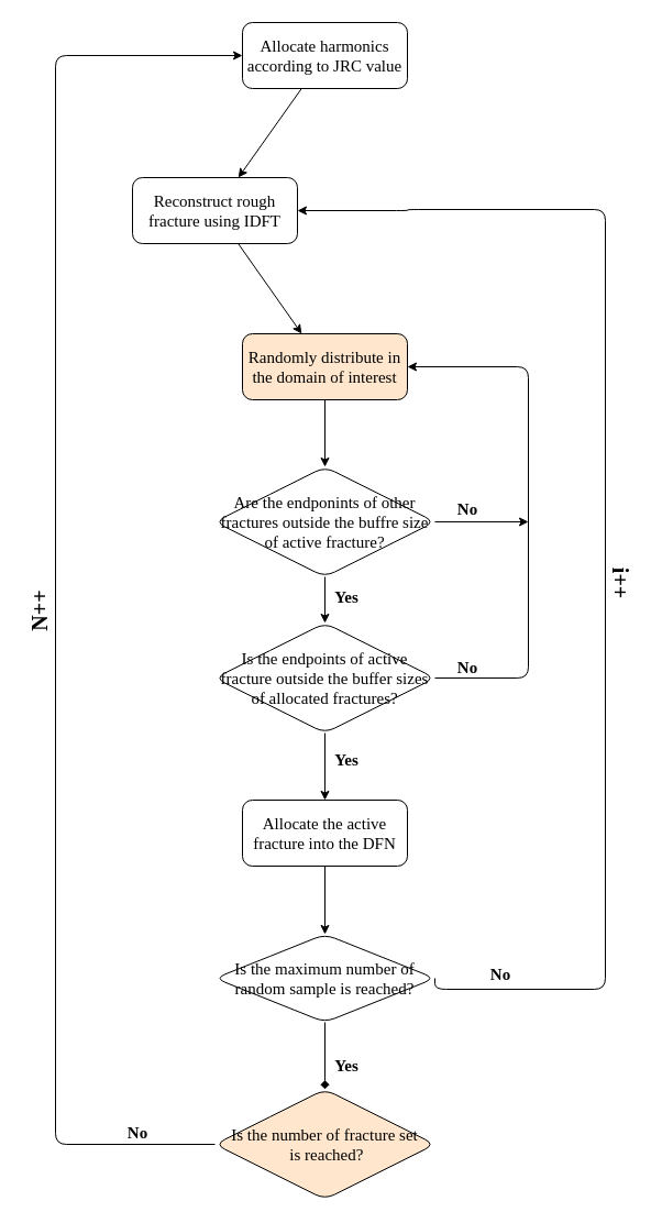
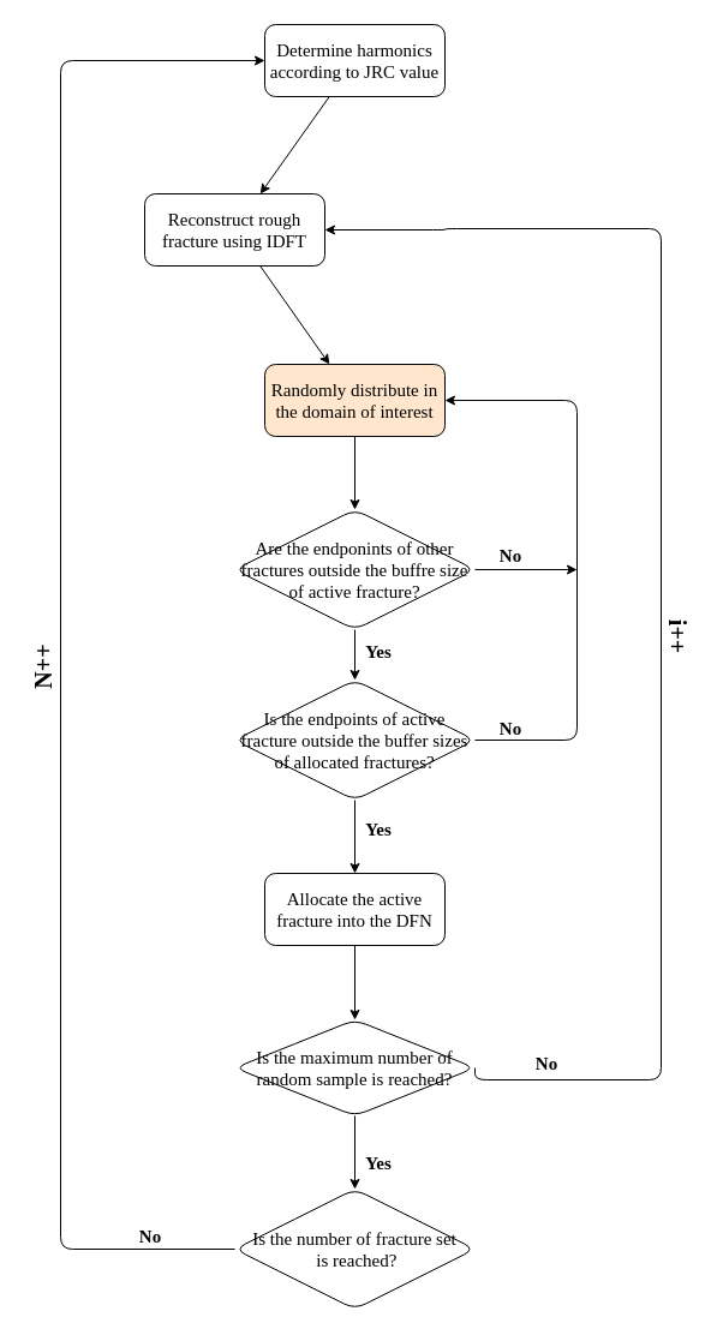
  <mxCell id="0" />
  <mxCell id="1" parent="0" />
  <mxCell id="2" value="" style="edgeStyle=none;html=1;fontFamily=Verdana;spacing=2;" edge="1" parent="1" source="3" target="5"><mxGeometry relative="1" as="geometry" /></mxCell>
- <mxCell id="3" value="Allocate harmonics according to JRC value" style="rounded=1;whiteSpace=wrap;html=1;fontFamily=Times New Roman;spacing=2;fontSize=15;" vertex="1" parent="1"><mxGeometry x="220" y="20" width="150" height="60" as="geometry" /></mxCell>
+ <mxCell id="3" value="Determine harmonics according to JRC value" style="rounded=1;whiteSpace=wrap;html=1;fontFamily=Times New Roman;spacing=2;fontSize=15;" vertex="1" parent="1"><mxGeometry x="220" y="20" width="150" height="60" as="geometry" /></mxCell>
  <mxCell id="4" value="" style="edgeStyle=none;html=1;fontFamily=Verdana;spacing=2;" edge="1" parent="1" source="5" target="7"><mxGeometry relative="1" as="geometry" /></mxCell>
  <mxCell id="5" value="Reconstruct rough fracture using IDFT" style="whiteSpace=wrap;html=1;rounded=1;fontFamily=Times New Roman;spacing=2;fontSize=15;" vertex="1" parent="1"><mxGeometry x="120" y="161" width="150" height="60" as="geometry" /></mxCell>
  <mxCell id="6" value="" style="edgeStyle=none;html=1;fontFamily=Verdana;spacing=2;" edge="1" parent="1" source="7" target="10"><mxGeometry relative="1" as="geometry" /></mxCell>
  <mxCell id="7" value="Randomly distribute in the domain of interest" style="whiteSpace=wrap;html=1;rounded=1;fontFamily=Times New Roman;spacing=2;fontSize=15;fillColor=#ffe6cc;" vertex="1" parent="1"><mxGeometry x="220" y="303" width="150" height="60" as="geometry" /></mxCell>
  <mxCell id="8" value="" style="edgeStyle=none;html=1;fontFamily=Verdana;spacing=2;" edge="1" parent="1" source="10" target="13"><mxGeometry relative="1" as="geometry" /></mxCell>
  <mxCell id="9" style="edgeStyle=none;html=1;exitX=1;exitY=0.5;exitDx=0;exitDy=0;fontFamily=Verdana;" edge="1" parent="1" source="10"><mxGeometry relative="1" as="geometry"><mxPoint x="480" y="474" as="targetPoint" /></mxGeometry></mxCell>
  <mxCell id="10" value="Are the endponints of other fractures outside the buffre size of active fracture?" style="rhombus;whiteSpace=wrap;html=1;rounded=1;fontFamily=Times New Roman;spacing=2;fontSize=15;" vertex="1" parent="1"><mxGeometry x="195" y="424" width="200" height="100" as="geometry" /></mxCell>
  <mxCell id="11" value="" style="edgeStyle=none;html=1;fontFamily=Verdana;spacing=2;" edge="1" parent="1" source="13" target="15"><mxGeometry relative="1" as="geometry" /></mxCell>
  <mxCell id="12" style="edgeStyle=orthogonalEdgeStyle;hachureGap=4;html=1;exitX=1;exitY=0.5;exitDx=0;exitDy=0;entryX=1;entryY=0.5;entryDx=0;entryDy=0;fontFamily=Architects Daughter;fontSource=https%3A%2F%2Ffonts.googleapis.com%2Fcss%3Ffamily%3DArchitects%2BDaughter;fontSize=16;" edge="1" parent="1" source="13" target="7"><mxGeometry relative="1" as="geometry"><Array as="points"><mxPoint x="480" y="616" /><mxPoint x="480" y="333" /></Array></mxGeometry></mxCell>
  <mxCell id="13" value="Is the endpoints of active fracture outside the buffer sizes of allocated fractures?" style="rhombus;whiteSpace=wrap;html=1;rounded=1;fontFamily=Times New Roman;spacing=2;fontSize=15;" vertex="1" parent="1"><mxGeometry x="195" y="566" width="200" height="100" as="geometry" /></mxCell>
  <mxCell id="14" value="" style="edgeStyle=none;html=1;fontFamily=Verdana;spacing=2;" edge="1" parent="1" source="15" target="18"><mxGeometry relative="1" as="geometry" /></mxCell>
  <mxCell id="15" value="Allocate the active fracture into the DFN" style="whiteSpace=wrap;html=1;rounded=1;fontFamily=Times New Roman;spacing=2;fontSize=15;" vertex="1" parent="1"><mxGeometry x="220" y="727" width="150" height="60" as="geometry" /></mxCell>
- <mxCell id="16" value="" style="edgeStyle=none;html=1;fontFamily=Verdana;spacing=2;endArrow=diamond;" edge="1" parent="1" source="18" target="20"><mxGeometry relative="1" as="geometry" /></mxCell>
+ <mxCell id="16" value="" style="edgeStyle=none;html=1;fontFamily=Verdana;spacing=2;" edge="1" parent="1" source="18" target="20"><mxGeometry relative="1" as="geometry" /></mxCell>
  <mxCell id="17" style="edgeStyle=orthogonalEdgeStyle;html=1;exitX=1;exitY=0.5;exitDx=0;exitDy=0;entryX=1;entryY=0.5;entryDx=0;entryDy=0;fontFamily=Times New Roman;fontSize=15;" edge="1" parent="1" source="18" target="5"><mxGeometry relative="1" as="geometry"><Array as="points"><mxPoint x="550" y="899" /><mxPoint x="550" y="190" /><mxPoint x="370" y="190" /></Array></mxGeometry></mxCell>
  <mxCell id="18" value="Is the maximum number of random sample is reached?" style="rhombus;whiteSpace=wrap;html=1;rounded=1;fontFamily=Times New Roman;spacing=2;fontSize=15;" vertex="1" parent="1"><mxGeometry x="195" y="849" width="200" height="80" as="geometry" /></mxCell>
  <mxCell id="19" style="edgeStyle=orthogonalEdgeStyle;html=1;exitX=0;exitY=0.5;exitDx=0;exitDy=0;entryX=0;entryY=0.5;entryDx=0;entryDy=0;fontFamily=Verdana;" edge="1" parent="1" source="20" target="3"><mxGeometry relative="1" as="geometry"><Array as="points"><mxPoint x="50" y="1040" /><mxPoint x="50" y="50" /></Array></mxGeometry></mxCell>
- <mxCell id="20" value="Is the number of fracture set&lt;br style=&quot;font-size: 15px;&quot;&gt;&amp;nbsp;is reached?" style="rhombus;whiteSpace=wrap;html=1;rounded=1;fontFamily=Times New Roman;spacing=2;fontSize=15;fillColor=#ffe6cc;" vertex="1" parent="1"><mxGeometry x="195" y="990" width="200" height="100" as="geometry" /></mxCell>
+ <mxCell id="20" value="Is the number of fracture set&lt;br style=&quot;font-size: 15px;&quot;&gt;&amp;nbsp;is reached?" style="rhombus;whiteSpace=wrap;html=1;rounded=1;fontFamily=Times New Roman;spacing=2;fontSize=15;" vertex="1" parent="1"><mxGeometry x="195" y="990" width="200" height="100" as="geometry" /></mxCell>
  <mxCell id="21" value="No" style="text;strokeColor=none;align=center;fillColor=none;html=1;verticalAlign=middle;whiteSpace=wrap;rounded=0;fontStyle=1;fontSize=15;fontFamily=Times New Roman;" vertex="1" parent="1"><mxGeometry x="410" y="452" width="30" height="20" as="geometry" /></mxCell>
  <mxCell id="22" value="Yes" style="text;strokeColor=none;align=center;fillColor=none;html=1;verticalAlign=middle;whiteSpace=wrap;rounded=0;fontStyle=1;fontFamily=Times New Roman;fontSize=15;" vertex="1" parent="1"><mxGeometry x="300" y="532" width="30" height="20" as="geometry" /></mxCell>
  <mxCell id="23" value="Yes" style="text;strokeColor=none;align=center;fillColor=none;html=1;verticalAlign=middle;whiteSpace=wrap;rounded=0;fontStyle=1;fontFamily=Times New Roman;fontSize=15;" vertex="1" parent="1"><mxGeometry x="300" y="680" width="30" height="20" as="geometry" /></mxCell>
  <mxCell id="24" value="Yes" style="text;strokeColor=none;align=center;fillColor=none;html=1;verticalAlign=middle;whiteSpace=wrap;rounded=0;fontStyle=1;fontFamily=Times New Roman;fontSize=15;" vertex="1" parent="1"><mxGeometry x="300" y="958" width="30" height="20" as="geometry" /></mxCell>
  <mxCell id="25" value="No" style="text;strokeColor=none;align=center;fillColor=none;html=1;verticalAlign=middle;whiteSpace=wrap;rounded=0;fontStyle=1;fontFamily=Times New Roman;fontSize=15;" vertex="1" parent="1"><mxGeometry x="110" y="1019" width="30" height="20" as="geometry" /></mxCell>
  <mxCell id="26" value="No" style="text;strokeColor=none;align=center;fillColor=none;html=1;verticalAlign=middle;whiteSpace=wrap;rounded=0;fontStyle=1;fontFamily=Times New Roman;fontSize=15;" vertex="1" parent="1"><mxGeometry x="440" y="875" width="30" height="20" as="geometry" /></mxCell>
  <mxCell id="27" value="No" style="text;strokeColor=none;align=center;fillColor=none;html=1;verticalAlign=middle;whiteSpace=wrap;rounded=0;fontStyle=1;fontSize=15;fontFamily=Times New Roman;" vertex="1" parent="1"><mxGeometry x="410" y="596" width="30" height="20" as="geometry" /></mxCell>
  <mxCell id="28" value="i++" style="text;strokeColor=none;align=center;fillColor=none;html=1;verticalAlign=middle;whiteSpace=wrap;rounded=0;fontStyle=1;rotation=90;fontSize=20;fontFamily=Times New Roman;" vertex="1" parent="1"><mxGeometry x="550" y="520" width="30" height="20" as="geometry" /></mxCell>
  <mxCell id="29" value="N++" style="text;strokeColor=none;align=center;fillColor=none;html=1;verticalAlign=middle;whiteSpace=wrap;rounded=0;fontStyle=1;rotation=-90;fontSize=20;fontFamily=Times New Roman;" vertex="1" parent="1"><mxGeometry x="20" y="545" width="30" height="20" as="geometry" /></mxCell>
